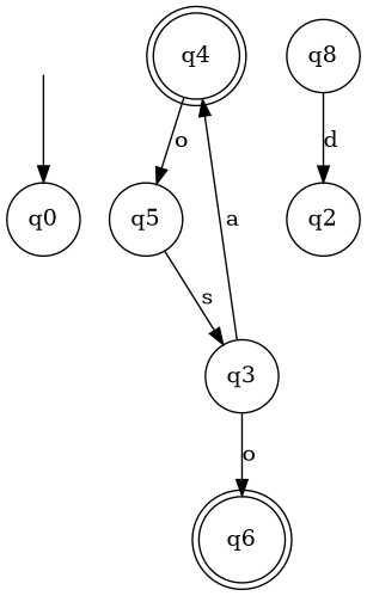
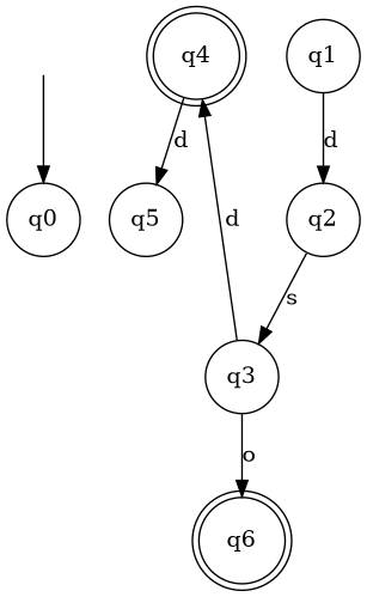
  strict digraph {
    rankdir=TB
    node [shape=circle]
    n1 [height=0 label=" " shape=none width=0]
    q0 [height=0.5 width=0.5]
    q4 [height=0.5 shape=doublecircle width=0.5]
    q5 [height=0.5 width=0.5]
    q6 [height=0.5 shape=doublecircle width=0.5]
-   q1 [height=0.5 width=0.5 label=q8]
+   q1 [height=0.5 width=0.5]
    q2 [height=0.5 width=0.5]
    q3 [height=0.5 width=0.5]
    n1 -> q0
-   q4 -> q5 [label=o]
+   q4 -> q5 [label=d]
    q1 -> q2 [label=d]
-   q5 -> q3 [label=s]
-   q3 -> q4 [label=a]
+   q2 -> q3 [label=s]
+   q3 -> q4 [label=d]
    q3 -> q6 [label=o]
  }
